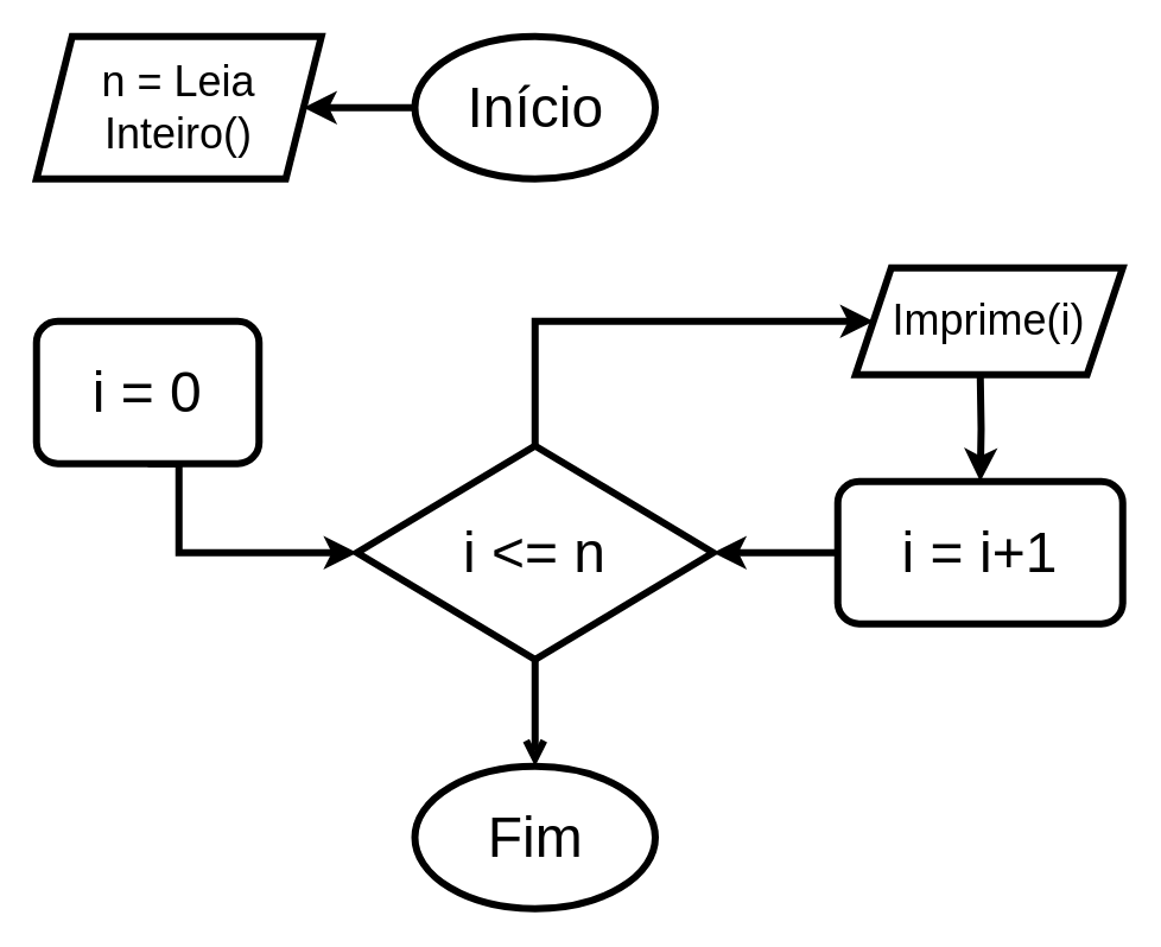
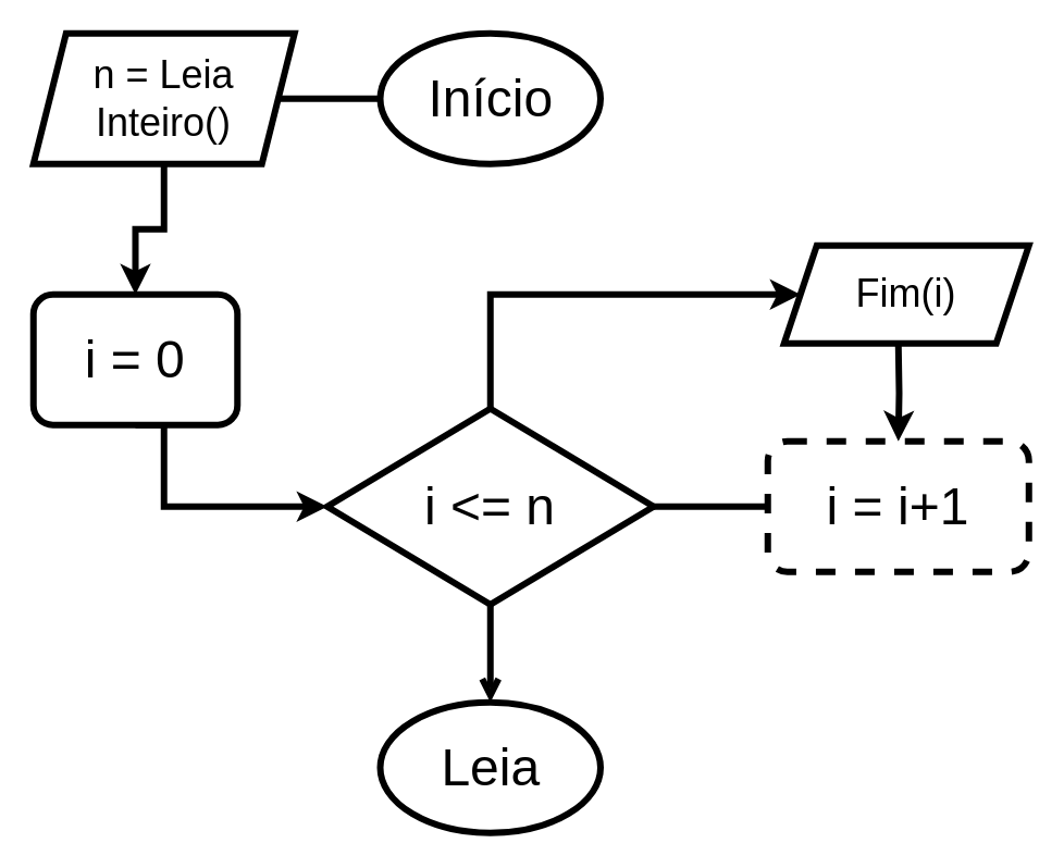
  <mxCell id="0" />
  <mxCell id="1" parent="0" />
  <mxCell id="2" style="edgeStyle=orthogonalEdgeStyle;rounded=0;orthogonalLoop=1;jettySize=auto;html=1;entryX=0;entryY=0.5;entryDx=0;entryDy=0;exitX=0.5;exitY=0;exitDx=0;exitDy=0;fontSize=32;strokeWidth=4;" edge="1" parent="1" source="4" target="15"><mxGeometry relative="1" as="geometry"><mxPoint x="440" y="170" as="targetPoint" /><Array as="points"><mxPoint x="300" y="180" /></Array></mxGeometry></mxCell>
  <mxCell id="3" style="edgeStyle=orthogonalEdgeStyle;rounded=0;orthogonalLoop=1;jettySize=auto;html=1;exitX=0.5;exitY=1;exitDx=0;exitDy=0;fontSize=32;entryX=0.5;entryY=0;entryDx=0;entryDy=0;strokeWidth=4;endArrow=open;" edge="1" parent="1" source="4" target="12"><mxGeometry relative="1" as="geometry"><mxPoint x="300" y="530" as="targetPoint" /></mxGeometry></mxCell>
  <mxCell id="4" value="&lt;font&gt;i &amp;lt;= n&lt;/font&gt;" style="rhombus;whiteSpace=wrap;html=1;fontSize=32;strokeWidth=4;" vertex="1" parent="1"><mxGeometry x="200" y="250" width="200" height="120" as="geometry" /></mxCell>
  <mxCell id="5" style="edgeStyle=orthogonalEdgeStyle;rounded=0;orthogonalLoop=1;jettySize=auto;html=1;entryX=0;entryY=0.5;entryDx=0;entryDy=0;exitX=0.5;exitY=1;exitDx=0;exitDy=0;fontSize=32;strokeWidth=4;" edge="1" parent="1" source="6" target="4"><mxGeometry relative="1" as="geometry"><mxPoint x="90" y="260" as="sourcePoint" /><Array as="points"><mxPoint x="100" y="310" /></Array></mxGeometry></mxCell>
  <mxCell id="6" value="&lt;font&gt;i = 0&lt;/font&gt;" style="rounded=1;whiteSpace=wrap;html=1;fontSize=32;strokeWidth=4;" vertex="1" parent="1"><mxGeometry x="20" y="180" width="125" height="80" as="geometry" /></mxCell>
  <mxCell id="7" style="edgeStyle=orthogonalEdgeStyle;rounded=0;orthogonalLoop=1;jettySize=auto;html=1;fontSize=32;strokeWidth=4;" edge="1" parent="1" target="11"><mxGeometry relative="1" as="geometry"><mxPoint x="550" y="210" as="sourcePoint" /></mxGeometry></mxCell>
+ <mxCell id="8" style="edgeStyle=orthogonalEdgeStyle;rounded=0;orthogonalLoop=1;jettySize=auto;html=1;fontSize=32;strokeWidth=4;" edge="1" parent="1" source="9" target="6"><mxGeometry relative="1" as="geometry" /></mxCell>
  <mxCell id="9" value="n = Leia Inteiro()" style="shape=parallelogram;perimeter=parallelogramPerimeter;whiteSpace=wrap;html=1;fixedSize=1;fontSize=24;strokeWidth=4;" vertex="1" parent="1"><mxGeometry x="20" y="20" width="160" height="80" as="geometry" /></mxCell>
- <mxCell id="10" style="edgeStyle=orthogonalEdgeStyle;rounded=0;orthogonalLoop=1;jettySize=auto;html=1;exitX=0;exitY=0.5;exitDx=0;exitDy=0;entryX=1;entryY=0.5;entryDx=0;entryDy=0;fontSize=32;strokeWidth=4;" edge="1" parent="1" source="11" target="4"><mxGeometry relative="1" as="geometry"><mxPoint x="430" y="310" as="targetPoint" /></mxGeometry></mxCell>
- <mxCell id="11" value="&lt;font&gt;i = i+1&lt;/font&gt;" style="rounded=1;whiteSpace=wrap;html=1;fontSize=32;strokeWidth=4;" vertex="1" parent="1"><mxGeometry x="470" y="270" width="160" height="80" as="geometry" /></mxCell>
- <mxCell id="12" value="Fim" style="ellipse;whiteSpace=wrap;html=1;fontSize=32;strokeWidth=4;" vertex="1" parent="1"><mxGeometry x="232.5" y="430" width="135" height="80" as="geometry" /></mxCell>
- <mxCell id="13" style="edgeStyle=orthogonalEdgeStyle;rounded=0;orthogonalLoop=1;jettySize=auto;html=1;entryX=1;entryY=0.5;entryDx=0;entryDy=0;fontSize=32;strokeWidth=4;" edge="1" parent="1" source="14" target="9"><mxGeometry relative="1" as="geometry" /></mxCell>
+ <mxCell id="10" style="edgeStyle=orthogonalEdgeStyle;rounded=0;orthogonalLoop=1;jettySize=auto;html=1;exitX=0;exitY=0.5;exitDx=0;exitDy=0;entryX=1;entryY=0.5;entryDx=0;entryDy=0;fontSize=32;strokeWidth=4;endArrow=none;" edge="1" parent="1" source="11" target="4"><mxGeometry relative="1" as="geometry"><mxPoint x="430" y="310" as="targetPoint" /></mxGeometry></mxCell>
+ <mxCell id="11" value="&lt;font&gt;i = i+1&lt;/font&gt;" style="rounded=1;whiteSpace=wrap;html=1;fontSize=32;strokeWidth=4;dashed=1;" vertex="1" parent="1"><mxGeometry x="470" y="270" width="160" height="80" as="geometry" /></mxCell>
+ <mxCell id="12" value="Leia" style="ellipse;whiteSpace=wrap;html=1;fontSize=32;strokeWidth=4;" vertex="1" parent="1"><mxGeometry x="232.5" y="430" width="135" height="80" as="geometry" /></mxCell>
+ <mxCell id="13" style="edgeStyle=orthogonalEdgeStyle;rounded=0;orthogonalLoop=1;jettySize=auto;html=1;entryX=1;entryY=0.5;entryDx=0;entryDy=0;fontSize=32;strokeWidth=4;endArrow=none;" edge="1" parent="1" source="14" target="9"><mxGeometry relative="1" as="geometry" /></mxCell>
  <mxCell id="14" value="Início" style="ellipse;whiteSpace=wrap;html=1;fontSize=32;strokeWidth=4;" vertex="1" parent="1"><mxGeometry x="232.5" y="20" width="135" height="80" as="geometry" /></mxCell>
- <mxCell id="15" value="Imprime(i)" style="shape=parallelogram;perimeter=parallelogramPerimeter;whiteSpace=wrap;html=1;fixedSize=1;strokeWidth=4;fontSize=24;" vertex="1" parent="1"><mxGeometry x="480" y="150" width="150" height="60" as="geometry" /></mxCell>
+ <mxCell id="15" value="Fim(i)" style="shape=parallelogram;perimeter=parallelogramPerimeter;whiteSpace=wrap;html=1;fixedSize=1;strokeWidth=4;fontSize=24;" vertex="1" parent="1"><mxGeometry x="480" y="150" width="150" height="60" as="geometry" /></mxCell>
